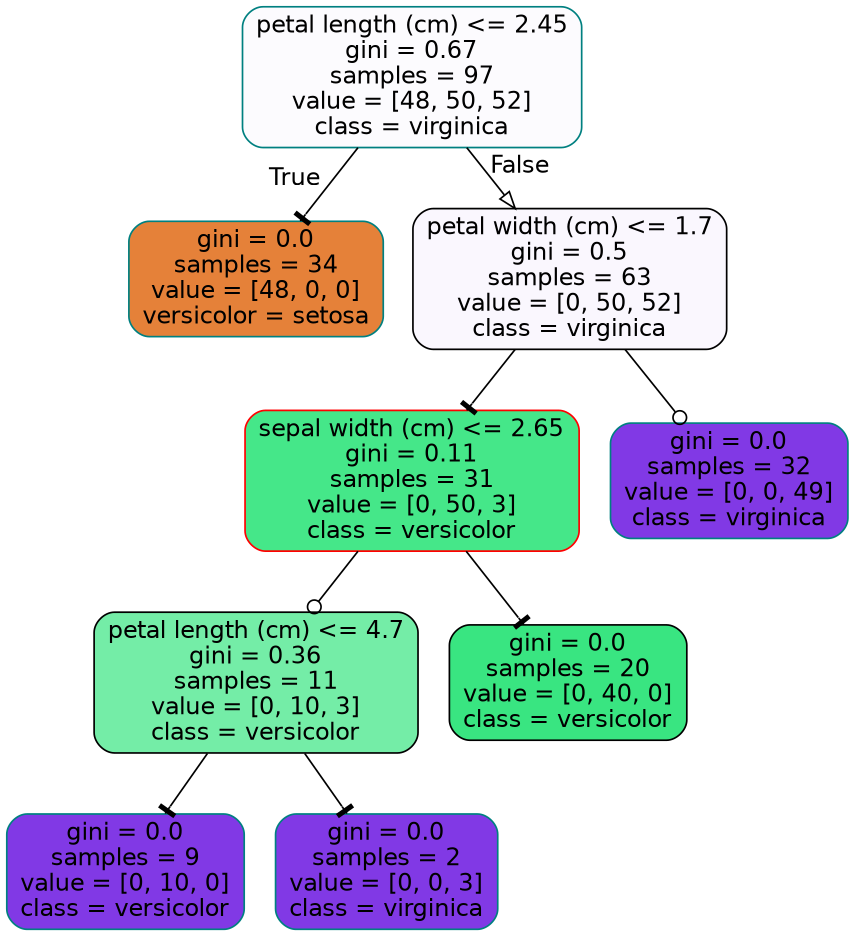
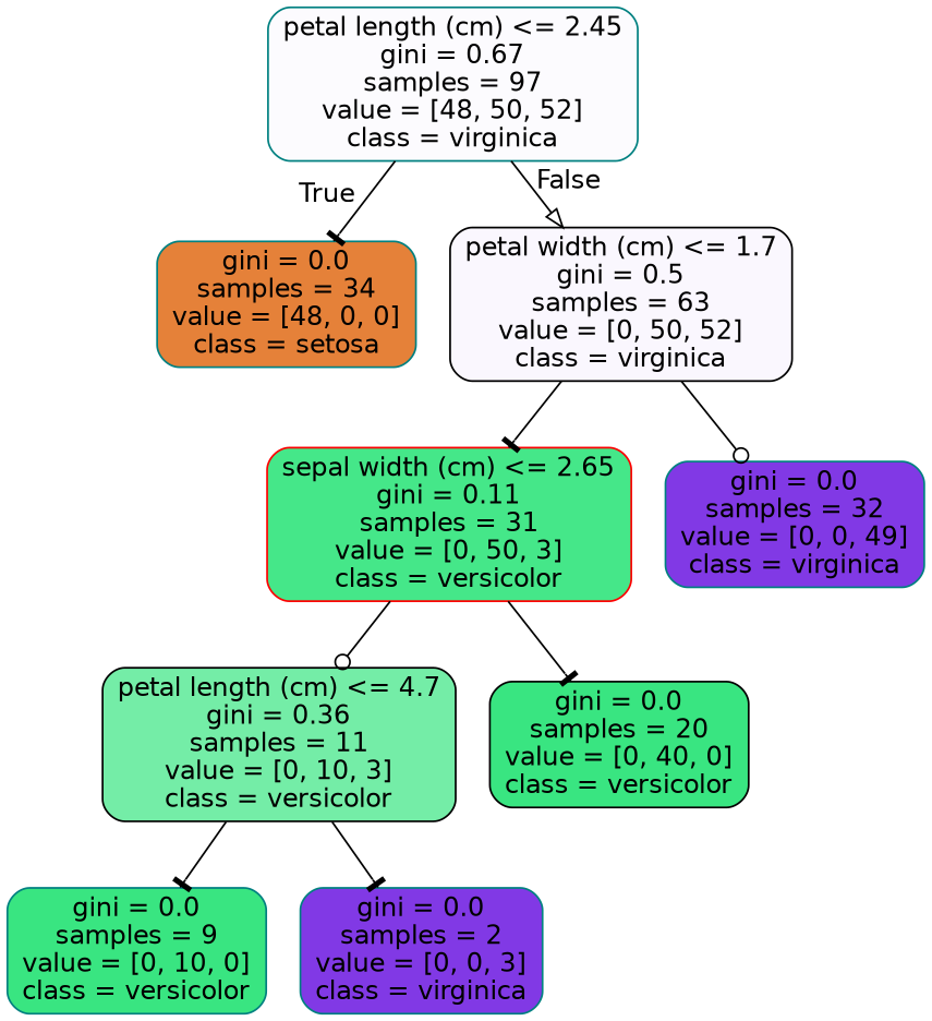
  digraph {
    node [color=teal fillcolor="#8139e5" fontname=helvetica shape=box style="filled, rounded"]
    edge [arrowhead=tee fontname=helvetica]
    n1 [fillcolor="#fcfbfe" label="petal length (cm) <= 2.45\ngini = 0.67\nsamples = 97\nvalue = [48, 50, 52]\nclass = virginica"]
-   n2 [fillcolor="#e58139" label="gini = 0.0\nsamples = 34\nvalue = [48, 0, 0]\nversicolor = setosa"]
+   n2 [fillcolor="#e58139" label="gini = 0.0\nsamples = 34\nvalue = [48, 0, 0]\nclass = setosa"]
    n3 [color=black fillcolor="#faf7fe" label="petal width (cm) <= 1.7\ngini = 0.5\nsamples = 63\nvalue = [0, 50, 52]\nclass = virginica"]
    n4 [color=red fillcolor="#45e789" label="sepal width (cm) <= 2.65\ngini = 0.11\nsamples = 31\nvalue = [0, 50, 3]\nclass = versicolor"]
    n5 [label="gini = 0.0\nsamples = 32\nvalue = [0, 0, 49]\nclass = virginica"]
    n6 [color=black fillcolor="#74eda7" label="petal length (cm) <= 4.7\ngini = 0.36\nsamples = 11\nvalue = [0, 10, 3]\nclass = versicolor"]
    n7 [color=black fillcolor="#39e581" label="gini = 0.0\nsamples = 20\nvalue = [0, 40, 0]\nclass = versicolor"]
-   n8 [label="gini = 0.0\nsamples = 9\nvalue = [0, 10, 0]\nclass = versicolor"]
+   n8 [fillcolor="#39e581" label="gini = 0.0\nsamples = 9\nvalue = [0, 10, 0]\nclass = versicolor"]
    n9 [label="gini = 0.0\nsamples = 2\nvalue = [0, 0, 3]\nclass = virginica"]
    n1 -> n2 [headlabel=True labelangle=45 labeldistance=2.5]
    n1 -> n3 [arrowhead=onormal headlabel=False labelangle=-45 labeldistance=2.5]
    n3 -> n4
    n3 -> n5 [arrowhead=odot]
    n4 -> n6 [arrowhead=odot]
    n4 -> n7
    n6 -> n8
    n6 -> n9
  }
